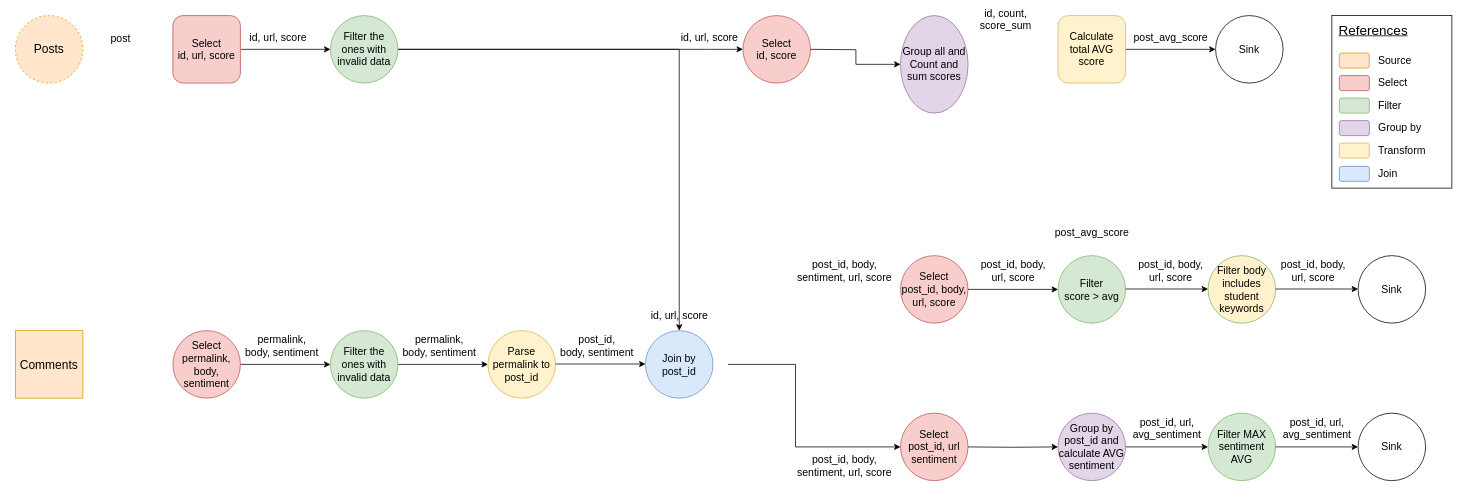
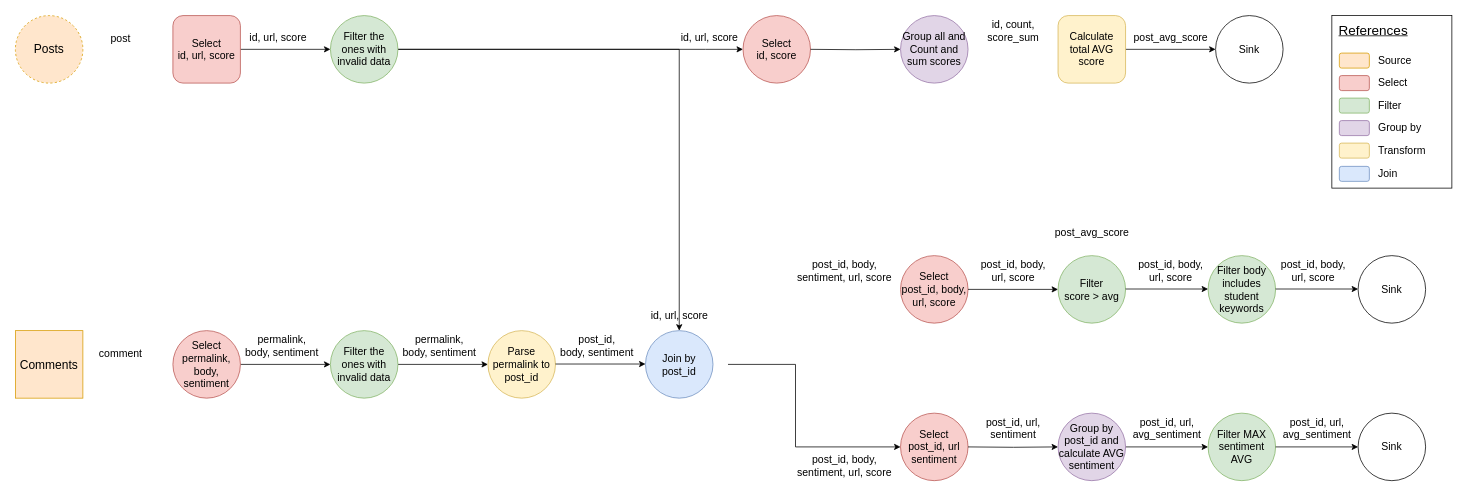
  <mxCell id="0" />
  <mxCell id="1" parent="0" />
  <mxCell id="2" value="&lt;font style=&quot;font-size: 16px;&quot;&gt;Posts&lt;/font&gt;" style="ellipse;whiteSpace=wrap;html=1;aspect=fixed;fillColor=#ffe6cc;strokeColor=#d79b00;dashed=1;" parent="1" vertex="1"><mxGeometry x="20" y="20" width="90" height="90" as="geometry" /></mxCell>
  <mxCell id="3" style="edgeStyle=orthogonalEdgeStyle;rounded=0;orthogonalLoop=1;jettySize=auto;html=1;entryX=0;entryY=0.5;entryDx=0;entryDy=0;fontSize=14;" parent="1" source="4" target="7" edge="1"><mxGeometry relative="1" as="geometry" /></mxCell>
  <mxCell id="4" value="&lt;font style=&quot;font-size: 14px;&quot;&gt;Select &lt;br&gt;id, url, score&lt;/font&gt;" style="whiteSpace=wrap;html=1;aspect=fixed;fillColor=#f8cecc;strokeColor=#b85450;rounded=1;" parent="1" vertex="1"><mxGeometry x="230" y="20" width="90" height="90" as="geometry" /></mxCell>
  <mxCell id="5" style="edgeStyle=orthogonalEdgeStyle;rounded=0;orthogonalLoop=1;jettySize=auto;html=1;entryX=0;entryY=0.5;entryDx=0;entryDy=0;fontSize=14;" parent="1" source="7" target="8" edge="1"><mxGeometry relative="1" as="geometry"><Array as="points"><mxPoint x="940" y="65" /><mxPoint x="940" y="65" /></Array></mxGeometry></mxCell>
  <mxCell id="6" style="edgeStyle=orthogonalEdgeStyle;rounded=0;orthogonalLoop=1;jettySize=auto;html=1;entryX=0.5;entryY=0;entryDx=0;entryDy=0;fontSize=14;startArrow=none;startFill=0;endArrow=classic;endFill=1;" parent="1" source="7" target="45" edge="1"><mxGeometry relative="1" as="geometry"><Array as="points"><mxPoint x="905" y="65" /></Array></mxGeometry></mxCell>
  <mxCell id="7" value="&lt;font style=&quot;font-size: 14px;&quot;&gt;Filter the ones with invalid data&lt;/font&gt;" style="ellipse;whiteSpace=wrap;html=1;aspect=fixed;fillColor=#d5e8d4;strokeColor=#82b366;" parent="1" vertex="1"><mxGeometry x="440" y="20" width="90" height="90" as="geometry" /></mxCell>
  <mxCell id="8" value="&lt;font style=&quot;font-size: 14px;&quot;&gt;Select&lt;br&gt;id, score&lt;br&gt;&lt;/font&gt;" style="ellipse;whiteSpace=wrap;html=1;aspect=fixed;fillColor=#f8cecc;strokeColor=#b85450;" parent="1" vertex="1"><mxGeometry x="990" y="20" width="90" height="90" as="geometry" /></mxCell>
  <mxCell id="9" value="&lt;font style=&quot;font-size: 16px;&quot;&gt;Comments&lt;/font&gt;" style="whiteSpace=wrap;html=1;aspect=fixed;fillColor=#ffe6cc;strokeColor=#d79b00;rounded=0;" parent="1" vertex="1"><mxGeometry x="20" y="440" width="90" height="90" as="geometry" /></mxCell>
  <mxCell id="10" style="edgeStyle=orthogonalEdgeStyle;rounded=0;orthogonalLoop=1;jettySize=auto;html=1;entryX=0;entryY=0.5;entryDx=0;entryDy=0;fontSize=14;" parent="1" source="11" target="13" edge="1"><mxGeometry relative="1" as="geometry" /></mxCell>
  <mxCell id="11" value="&lt;font style=&quot;font-size: 14px;&quot;&gt;Select&lt;br&gt;permalink, body, sentiment&lt;br&gt;&lt;/font&gt;" style="ellipse;whiteSpace=wrap;html=1;aspect=fixed;fillColor=#f8cecc;strokeColor=#b85450;" parent="1" vertex="1"><mxGeometry x="230" y="440" width="90" height="90" as="geometry" /></mxCell>
  <mxCell id="12" style="edgeStyle=orthogonalEdgeStyle;rounded=0;orthogonalLoop=1;jettySize=auto;html=1;entryX=0;entryY=0.5;entryDx=0;entryDy=0;fontSize=14;" parent="1" source="13" target="14" edge="1"><mxGeometry relative="1" as="geometry" /></mxCell>
  <mxCell id="13" value="&lt;font style=&quot;font-size: 14px;&quot;&gt;Filter the ones with invalid data&lt;/font&gt;" style="ellipse;whiteSpace=wrap;html=1;aspect=fixed;fillColor=#d5e8d4;strokeColor=#82b366;" parent="1" vertex="1"><mxGeometry x="440" y="440" width="90" height="90" as="geometry" /></mxCell>
  <mxCell id="14" value="&lt;span style=&quot;font-size: 14px;&quot;&gt;Parse permalink to post_id&lt;/span&gt;" style="ellipse;whiteSpace=wrap;html=1;aspect=fixed;fillColor=#fff2cc;strokeColor=#d6b656;" parent="1" vertex="1"><mxGeometry x="650" y="440" width="90" height="90" as="geometry" /></mxCell>
  <mxCell id="15" style="edgeStyle=orthogonalEdgeStyle;rounded=0;orthogonalLoop=1;jettySize=auto;html=1;entryX=0;entryY=0.5;entryDx=0;entryDy=0;fontSize=14;" parent="1" target="16" edge="1"><mxGeometry relative="1" as="geometry"><mxPoint x="970" y="485" as="sourcePoint" /><Array as="points"><mxPoint x="1060" y="485" /><mxPoint x="1060" y="595" /></Array></mxGeometry></mxCell>
  <mxCell id="16" value="&lt;font style=&quot;font-size: 14px;&quot;&gt;Select&lt;br&gt;post_id, url sentiment&lt;br&gt;&lt;/font&gt;" style="ellipse;whiteSpace=wrap;html=1;aspect=fixed;fillColor=#f8cecc;strokeColor=#b85450;" parent="1" vertex="1"><mxGeometry x="1200" y="550" width="90" height="90" as="geometry" /></mxCell>
  <mxCell id="17" value="&lt;font style=&quot;font-size: 14px;&quot;&gt;Select post_id, body,&lt;br&gt;url, score&lt;br&gt;&lt;/font&gt;" style="ellipse;whiteSpace=wrap;html=1;aspect=fixed;fillColor=#f8cecc;strokeColor=#b85450;" parent="1" vertex="1"><mxGeometry x="1200" y="340" width="90" height="90" as="geometry" /></mxCell>
- <mxCell id="18" value="&lt;font style=&quot;font-size: 14px;&quot;&gt;Group all and Count and sum scores&lt;/font&gt;" style="ellipse;whiteSpace=wrap;html=1;aspect=fixed;fillColor=#e1d5e7;strokeColor=#9673a6;" parent="1" vertex="1"><mxGeometry x="1200" y="20" width="90" height="130" as="geometry" /></mxCell>
+ <mxCell id="18" value="&lt;font style=&quot;font-size: 14px;&quot;&gt;Group all and Count and sum scores&lt;/font&gt;" style="ellipse;whiteSpace=wrap;html=1;aspect=fixed;fillColor=#e1d5e7;strokeColor=#9673a6;" parent="1" vertex="1"><mxGeometry x="1200" y="20" width="90" height="90" as="geometry" /></mxCell>
  <mxCell id="19" style="edgeStyle=orthogonalEdgeStyle;rounded=0;orthogonalLoop=1;jettySize=auto;html=1;entryX=0;entryY=0.5;entryDx=0;entryDy=0;fontSize=14;" parent="1" target="18" edge="1"><mxGeometry relative="1" as="geometry"><mxPoint x="1080" y="65" as="sourcePoint" /></mxGeometry></mxCell>
  <mxCell id="20" style="edgeStyle=orthogonalEdgeStyle;rounded=0;orthogonalLoop=1;jettySize=auto;html=1;entryX=0;entryY=0.5;entryDx=0;entryDy=0;fontSize=14;" parent="1" source="21" target="22" edge="1"><mxGeometry relative="1" as="geometry" /></mxCell>
  <mxCell id="21" value="&lt;font style=&quot;font-size: 14px;&quot;&gt;Calculate total AVG score&lt;/font&gt;" style="whiteSpace=wrap;html=1;aspect=fixed;fillColor=#fff2cc;strokeColor=#d6b656;rounded=1;" parent="1" vertex="1"><mxGeometry x="1410" y="20" width="90" height="90" as="geometry" /></mxCell>
  <mxCell id="22" value="&lt;font style=&quot;font-size: 14px;&quot;&gt;Sink&lt;/font&gt;" style="ellipse;whiteSpace=wrap;html=1;aspect=fixed;" parent="1" vertex="1"><mxGeometry x="1620" y="20" width="90" height="90" as="geometry" /></mxCell>
  <mxCell id="23" style="edgeStyle=orthogonalEdgeStyle;rounded=0;orthogonalLoop=1;jettySize=auto;html=1;entryX=0;entryY=0.5;entryDx=0;entryDy=0;fontSize=14;" parent="1" edge="1"><mxGeometry relative="1" as="geometry"><mxPoint x="1290" y="385" as="sourcePoint" /><mxPoint x="1410" y="385" as="targetPoint" /></mxGeometry></mxCell>
  <mxCell id="24" value="&lt;font style=&quot;font-size: 14px;&quot;&gt;Filter &lt;br&gt;score &amp;gt; avg&lt;/font&gt;" style="ellipse;whiteSpace=wrap;html=1;aspect=fixed;fillColor=#d5e8d4;strokeColor=#82b366;" parent="1" vertex="1"><mxGeometry x="1410" y="340" width="90" height="90" as="geometry" /></mxCell>
  <mxCell id="25" style="edgeStyle=orthogonalEdgeStyle;rounded=0;orthogonalLoop=1;jettySize=auto;html=1;entryX=0;entryY=0.5;entryDx=0;entryDy=0;fontSize=14;" parent="1" target="27" edge="1"><mxGeometry relative="1" as="geometry"><mxPoint x="1290" y="595" as="sourcePoint" /></mxGeometry></mxCell>
  <mxCell id="26" style="edgeStyle=orthogonalEdgeStyle;rounded=0;orthogonalLoop=1;jettySize=auto;html=1;fontSize=14;entryX=0;entryY=0.5;entryDx=0;entryDy=0;" parent="1" edge="1"><mxGeometry relative="1" as="geometry"><mxPoint x="1610" y="595" as="targetPoint" /><mxPoint x="1500" y="595" as="sourcePoint" /></mxGeometry></mxCell>
  <mxCell id="27" value="&lt;font style=&quot;font-size: 14px;&quot;&gt;Group by post_id and calculate AVG sentiment&lt;/font&gt;" style="ellipse;whiteSpace=wrap;html=1;aspect=fixed;fillColor=#e1d5e7;strokeColor=#9673a6;" parent="1" vertex="1"><mxGeometry x="1410" y="550" width="90" height="90" as="geometry" /></mxCell>
  <mxCell id="28" value="&lt;font style=&quot;font-size: 14px;&quot;&gt;Filter MAX sentiment AVG&lt;/font&gt;" style="ellipse;whiteSpace=wrap;html=1;aspect=fixed;fillColor=#d5e8d4;strokeColor=#82b366;" parent="1" vertex="1"><mxGeometry x="1610" y="550" width="90" height="90" as="geometry" /></mxCell>
  <mxCell id="29" style="edgeStyle=orthogonalEdgeStyle;rounded=0;orthogonalLoop=1;jettySize=auto;html=1;entryX=0;entryY=0.5;entryDx=0;entryDy=0;fontSize=14;exitX=1;exitY=0.5;exitDx=0;exitDy=0;" parent="1" source="28" target="30" edge="1"><mxGeometry relative="1" as="geometry"><mxPoint x="1670" y="595" as="sourcePoint" /></mxGeometry></mxCell>
  <mxCell id="30" value="&lt;font style=&quot;font-size: 14px;&quot;&gt;Sink&lt;/font&gt;" style="ellipse;whiteSpace=wrap;html=1;aspect=fixed;" parent="1" vertex="1"><mxGeometry x="1810" y="550" width="90" height="90" as="geometry" /></mxCell>
  <mxCell id="31" value="&lt;font style=&quot;font-size: 14px;&quot;&gt;Sink&lt;/font&gt;" style="ellipse;whiteSpace=wrap;html=1;aspect=fixed;" parent="1" vertex="1"><mxGeometry x="1810" y="340" width="90" height="90" as="geometry" /></mxCell>
  <mxCell id="32" value="&lt;font style=&quot;font-size: 14px;&quot;&gt;post&lt;/font&gt;" style="text;html=1;align=center;verticalAlign=middle;resizable=0;points=[];autosize=1;strokeColor=none;fillColor=none;fontSize=18;" parent="1" vertex="1"><mxGeometry x="140" y="35" width="40" height="30" as="geometry" /></mxCell>
+ <mxCell id="33" value="comment" style="text;html=1;align=center;verticalAlign=middle;resizable=0;points=[];autosize=1;strokeColor=none;fillColor=none;fontSize=14;" parent="1" vertex="1"><mxGeometry x="125" y="460" width="70" height="20" as="geometry" /></mxCell>
  <mxCell id="34" value="id, url, score" style="text;html=1;align=center;verticalAlign=middle;resizable=0;points=[];autosize=1;strokeColor=none;fillColor=none;fontSize=14;" parent="1" vertex="1"><mxGeometry x="325" y="40" width="90" height="20" as="geometry" /></mxCell>
  <mxCell id="35" value="permalink, &lt;br&gt;body, sentiment" style="text;html=1;align=center;verticalAlign=middle;resizable=0;points=[];autosize=1;strokeColor=none;fillColor=none;fontSize=14;" parent="1" vertex="1"><mxGeometry x="320" y="440" width="110" height="40" as="geometry" /></mxCell>
  <mxCell id="36" value="permalink, &lt;br&gt;body, sentiment" style="text;html=1;align=center;verticalAlign=middle;resizable=0;points=[];autosize=1;strokeColor=none;fillColor=none;fontSize=14;" parent="1" vertex="1"><mxGeometry x="530" y="440" width="110" height="40" as="geometry" /></mxCell>
  <mxCell id="37" value="post_id, body,&lt;br&gt;url, score" style="text;html=1;align=center;verticalAlign=middle;resizable=0;points=[];autosize=1;strokeColor=none;fillColor=none;fontSize=14;" parent="1" vertex="1"><mxGeometry x="1300" y="340" width="100" height="40" as="geometry" /></mxCell>
+ <mxCell id="38" value="post_id, url,&lt;br&gt;sentiment" style="text;html=1;align=center;verticalAlign=middle;resizable=0;points=[];autosize=1;strokeColor=none;fillColor=none;fontSize=14;" parent="1" vertex="1"><mxGeometry x="1305" y="550" width="90" height="40" as="geometry" /></mxCell>
  <mxCell id="39" value="post_id, url,&lt;br&gt;avg_sentiment" style="text;html=1;align=center;verticalAlign=middle;resizable=0;points=[];autosize=1;strokeColor=none;fillColor=none;fontSize=14;" parent="1" vertex="1"><mxGeometry x="1700" y="550" width="110" height="40" as="geometry" /></mxCell>
  <mxCell id="40" value="post_avg_score" style="text;html=1;align=center;verticalAlign=middle;resizable=0;points=[];autosize=1;strokeColor=none;fillColor=none;fontSize=14;" parent="1" vertex="1"><mxGeometry x="1400" y="300" width="110" height="20" as="geometry" /></mxCell>
  <mxCell id="41" value="id, url, score" style="text;html=1;align=center;verticalAlign=middle;resizable=0;points=[];autosize=1;strokeColor=none;fillColor=none;fontSize=14;" parent="1" vertex="1"><mxGeometry x="900" y="40" width="90" height="20" as="geometry" /></mxCell>
  <mxCell id="42" value="id, url, score" style="text;html=1;align=center;verticalAlign=middle;resizable=0;points=[];autosize=1;strokeColor=none;fillColor=none;fontSize=14;" parent="1" vertex="1"><mxGeometry x="860" y="410" width="90" height="20" as="geometry" /></mxCell>
- <mxCell id="43" value="id, count, &lt;br&gt;score_sum" style="text;html=1;align=center;verticalAlign=middle;resizable=0;points=[];autosize=1;strokeColor=none;fillColor=none;fontSize=14;" parent="1" vertex="1"><mxGeometry x="1300" y="5" width="80" height="40" as="geometry" /></mxCell>
+ <mxCell id="43" value="id, count, &lt;br&gt;score_sum" style="text;html=1;align=center;verticalAlign=middle;resizable=0;points=[];autosize=1;strokeColor=none;fillColor=none;fontSize=14;" parent="1" vertex="1"><mxGeometry x="1310" y="20" width="80" height="40" as="geometry" /></mxCell>
  <mxCell id="44" value="post_avg_score" style="text;html=1;align=center;verticalAlign=middle;resizable=0;points=[];autosize=1;strokeColor=none;fillColor=none;fontSize=14;" parent="1" vertex="1"><mxGeometry x="1505" y="40" width="110" height="20" as="geometry" /></mxCell>
  <mxCell id="45" value="&lt;span style=&quot;font-size: 14px;&quot;&gt;Join by post_id&lt;/span&gt;" style="ellipse;whiteSpace=wrap;html=1;aspect=fixed;fillColor=#dae8fc;strokeColor=#6c8ebf;" parent="1" vertex="1"><mxGeometry x="860" y="440" width="90" height="90" as="geometry" /></mxCell>
  <mxCell id="46" value="post_id, &lt;br&gt;body, sentiment" style="text;html=1;align=center;verticalAlign=middle;resizable=0;points=[];autosize=1;strokeColor=none;fillColor=none;fontSize=14;" parent="1" vertex="1"><mxGeometry x="740" y="440" width="110" height="40" as="geometry" /></mxCell>
  <mxCell id="47" value="post_id, body,&lt;br&gt;sentiment, url, score" style="text;html=1;align=center;verticalAlign=middle;resizable=0;points=[];autosize=1;strokeColor=none;fillColor=none;fontSize=14;" parent="1" vertex="1"><mxGeometry x="1055" y="340" width="140" height="40" as="geometry" /></mxCell>
  <mxCell id="48" value="post_id, body,&lt;br&gt;sentiment, url, score" style="text;html=1;align=center;verticalAlign=middle;resizable=0;points=[];autosize=1;strokeColor=none;fillColor=none;fontSize=14;" parent="1" vertex="1"><mxGeometry x="1055" y="600" width="140" height="40" as="geometry" /></mxCell>
- <mxCell id="49" value="&lt;font style=&quot;font-size: 14px;&quot;&gt;Filter body includes student keywords&lt;/font&gt;" style="ellipse;whiteSpace=wrap;html=1;aspect=fixed;fillColor=#fff2cc;strokeColor=#82b366;" parent="1" vertex="1"><mxGeometry x="1610" y="340" width="90" height="90" as="geometry" /></mxCell>
+ <mxCell id="49" value="&lt;font style=&quot;font-size: 14px;&quot;&gt;Filter body includes student keywords&lt;/font&gt;" style="ellipse;whiteSpace=wrap;html=1;aspect=fixed;fillColor=#d5e8d4;strokeColor=#82b366;" parent="1" vertex="1"><mxGeometry x="1610" y="340" width="90" height="90" as="geometry" /></mxCell>
  <mxCell id="50" style="edgeStyle=orthogonalEdgeStyle;rounded=0;orthogonalLoop=1;jettySize=auto;html=1;fontSize=14;entryX=0;entryY=0.5;entryDx=0;entryDy=0;" parent="1" edge="1"><mxGeometry relative="1" as="geometry"><mxPoint x="1810" y="384.5" as="targetPoint" /><mxPoint x="1700" y="384.5" as="sourcePoint" /></mxGeometry></mxCell>
  <mxCell id="51" value="post_id, body,&lt;br&gt;url, score" style="text;html=1;align=center;verticalAlign=middle;resizable=0;points=[];autosize=1;strokeColor=none;fillColor=none;fontSize=14;" parent="1" vertex="1"><mxGeometry x="1700" y="340" width="100" height="40" as="geometry" /></mxCell>
  <mxCell id="52" style="edgeStyle=orthogonalEdgeStyle;rounded=0;orthogonalLoop=1;jettySize=auto;html=1;fontSize=14;entryX=0;entryY=0.5;entryDx=0;entryDy=0;" parent="1" edge="1"><mxGeometry relative="1" as="geometry"><mxPoint x="1610" y="384.5" as="targetPoint" /><mxPoint x="1500" y="384.5" as="sourcePoint" /></mxGeometry></mxCell>
  <mxCell id="53" value="post_id, body,&lt;br&gt;url, score" style="text;html=1;align=center;verticalAlign=middle;resizable=0;points=[];autosize=1;strokeColor=none;fillColor=none;fontSize=14;" parent="1" vertex="1"><mxGeometry x="1510" y="340" width="100" height="40" as="geometry" /></mxCell>
  <mxCell id="54" value="post_id, url,&lt;br&gt;avg_sentiment" style="text;html=1;align=center;verticalAlign=middle;resizable=0;points=[];autosize=1;strokeColor=none;fillColor=none;fontSize=14;" parent="1" vertex="1"><mxGeometry x="1500" y="550" width="110" height="40" as="geometry" /></mxCell>
  <mxCell id="55" style="edgeStyle=orthogonalEdgeStyle;rounded=0;orthogonalLoop=1;jettySize=auto;html=1;entryX=0;entryY=0.5;entryDx=0;entryDy=0;fontSize=14;" parent="1" edge="1"><mxGeometry relative="1" as="geometry"><mxPoint x="740" y="484.5" as="sourcePoint" /><mxPoint x="860" y="484.5" as="targetPoint" /></mxGeometry></mxCell>
  <mxCell id="56" value="" style="group" parent="1" vertex="1" connectable="0"><mxGeometry x="1775" y="20" width="160" height="230" as="geometry" /></mxCell>
  <mxCell id="57" value="" style="rounded=0;whiteSpace=wrap;html=1;fontSize=18;" parent="56" vertex="1"><mxGeometry width="160" height="230" as="geometry" /></mxCell>
  <mxCell id="58" value="" style="group" parent="56" vertex="1" connectable="0"><mxGeometry x="10" y="80" width="140" height="20" as="geometry" /></mxCell>
  <mxCell id="59" value="" style="rounded=1;whiteSpace=wrap;html=1;fontSize=14;fillColor=#f8cecc;strokeColor=#b85450;" parent="58" vertex="1"><mxGeometry width="40" height="20" as="geometry" /></mxCell>
  <mxCell id="60" value="Select" style="rounded=0;whiteSpace=wrap;html=1;fontSize=14;strokeColor=none;align=left;" parent="58" vertex="1"><mxGeometry x="50" width="90" height="20" as="geometry" /></mxCell>
  <mxCell id="61" value="" style="group" parent="56" vertex="1" connectable="0"><mxGeometry x="10" y="50" width="140" height="20" as="geometry" /></mxCell>
  <mxCell id="62" value="" style="rounded=1;whiteSpace=wrap;html=1;fontSize=14;fillColor=#ffe6cc;strokeColor=#d79b00;" parent="61" vertex="1"><mxGeometry width="40" height="20" as="geometry" /></mxCell>
  <mxCell id="63" value="Source" style="rounded=0;whiteSpace=wrap;html=1;fontSize=14;strokeColor=none;align=left;" parent="61" vertex="1"><mxGeometry x="50" width="90" height="20" as="geometry" /></mxCell>
  <mxCell id="64" value="" style="group" parent="56" vertex="1" connectable="0"><mxGeometry x="10" y="110" width="140" height="20" as="geometry" /></mxCell>
  <mxCell id="65" value="" style="rounded=1;whiteSpace=wrap;html=1;fontSize=14;fillColor=#d5e8d4;strokeColor=#82b366;" parent="64" vertex="1"><mxGeometry width="40" height="20" as="geometry" /></mxCell>
  <mxCell id="66" value="Filter" style="rounded=0;whiteSpace=wrap;html=1;fontSize=14;strokeColor=none;align=left;" parent="64" vertex="1"><mxGeometry x="50" width="90" height="20" as="geometry" /></mxCell>
  <mxCell id="67" value="" style="group" parent="56" vertex="1" connectable="0"><mxGeometry x="10" y="140" width="140" height="20" as="geometry" /></mxCell>
  <mxCell id="68" value="" style="rounded=1;whiteSpace=wrap;html=1;fontSize=14;fillColor=#e1d5e7;strokeColor=#9673a6;" parent="67" vertex="1"><mxGeometry width="40" height="20" as="geometry" /></mxCell>
  <mxCell id="69" value="Group by" style="rounded=0;whiteSpace=wrap;html=1;fontSize=14;strokeColor=none;align=left;" parent="67" vertex="1"><mxGeometry x="50" width="90" height="20" as="geometry" /></mxCell>
  <mxCell id="70" value="" style="group" parent="56" vertex="1" connectable="0"><mxGeometry x="10" y="170" width="140" height="20" as="geometry" /></mxCell>
  <mxCell id="71" value="" style="rounded=1;whiteSpace=wrap;html=1;fontSize=14;fillColor=#fff2cc;strokeColor=#d6b656;" parent="70" vertex="1"><mxGeometry width="40" height="20" as="geometry" /></mxCell>
  <mxCell id="72" value="Transform" style="rounded=0;whiteSpace=wrap;html=1;fontSize=14;strokeColor=none;align=left;" parent="70" vertex="1"><mxGeometry x="50" width="90" height="20" as="geometry" /></mxCell>
  <mxCell id="73" value="&lt;font style=&quot;font-size: 18px;&quot;&gt;&lt;u&gt;References&lt;/u&gt;&lt;/font&gt;" style="text;html=1;align=center;verticalAlign=middle;resizable=0;points=[];autosize=1;strokeColor=none;fillColor=none;fontSize=14;" parent="56" vertex="1"><mxGeometry y="10" width="110" height="20" as="geometry" /></mxCell>
  <mxCell id="74" value="" style="group" parent="56" vertex="1" connectable="0"><mxGeometry x="10" y="201" width="140" height="20" as="geometry" /></mxCell>
  <mxCell id="75" value="" style="rounded=1;whiteSpace=wrap;html=1;fontSize=14;fillColor=#dae8fc;strokeColor=#6c8ebf;" parent="74" vertex="1"><mxGeometry width="40" height="20" as="geometry" /></mxCell>
  <mxCell id="76" value="Join" style="rounded=0;whiteSpace=wrap;html=1;fontSize=14;strokeColor=none;align=left;" parent="74" vertex="1"><mxGeometry x="50" width="90" height="20" as="geometry" /></mxCell>
